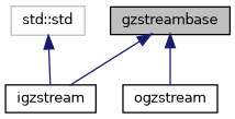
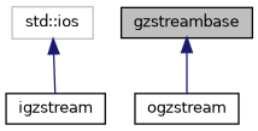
  digraph {
    node [color=black fillcolor=white fontname=Helvetica fontsize=10 shape=record style=filled]
    edge [color=midnightblue dir=back fontname=Helvetica fontsize=10 labelfontname=Helvetica labelfontsize=10 style=solid]
    n1 [fillcolor=grey75 fontcolor=black height=0.2 label=gzstreambase width=0.4]
    n2 [height=0.2 label=igzstream width=0.4]
    n3 [height=0.2 label=ogzstream width=0.4]
-   n4 [color=grey75 height=0.2 label="std::std" width=0.4]
-   n1 -> n2
+   n4 [color=grey75 height=0.2 label="std::ios" width=0.4]
    n1 -> n3
    n4 -> n2
  }
